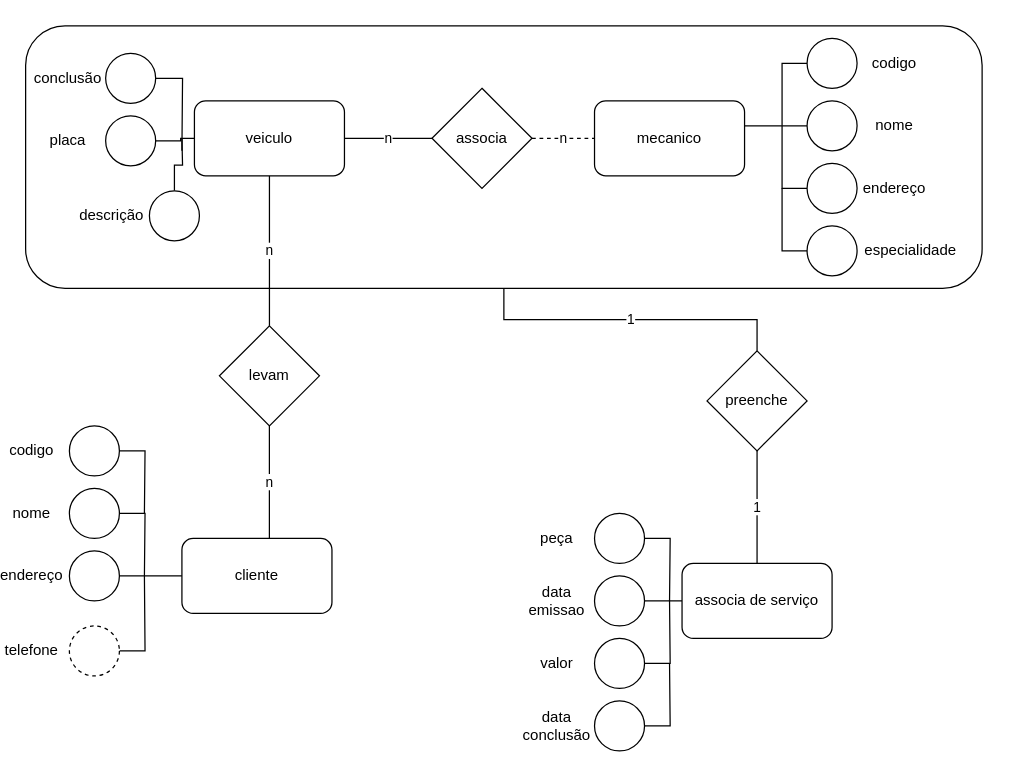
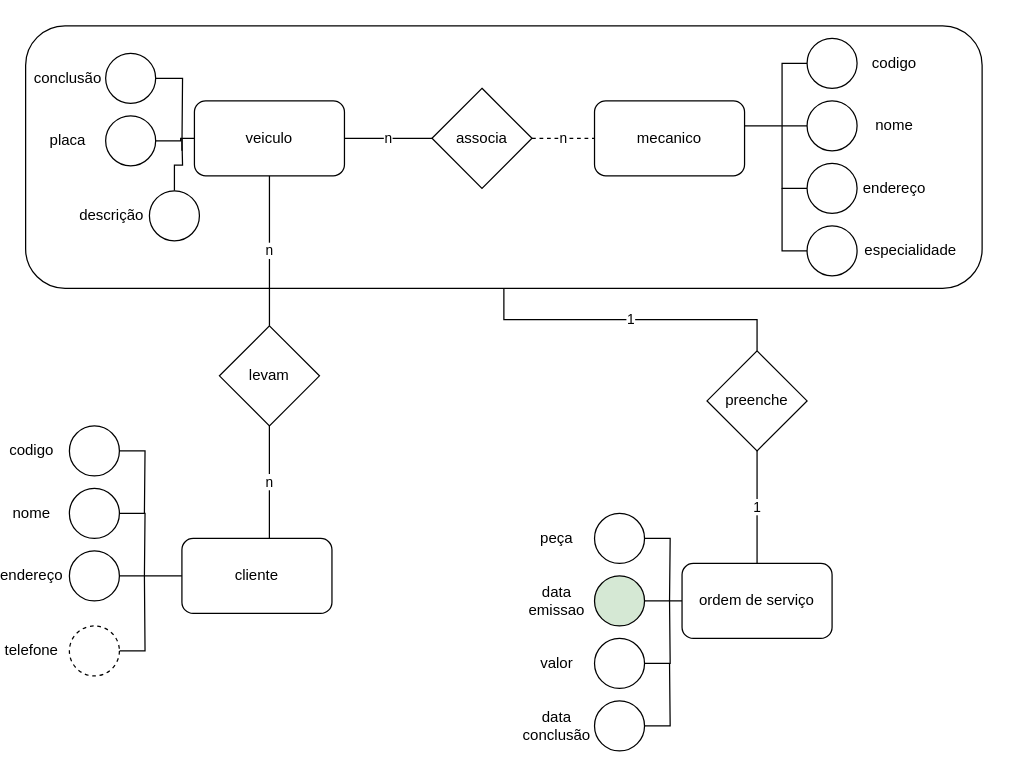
  <mxCell id="0" />
  <mxCell id="1" parent="0" />
  <mxCell id="2" value="1" style="edgeStyle=orthogonalEdgeStyle;rounded=0;orthogonalLoop=1;jettySize=auto;html=1;endArrow=none;endFill=0;" parent="1" source="3" target="10" edge="1"><mxGeometry relative="1" as="geometry" /></mxCell>
  <mxCell id="3" value="" style="rounded=1;whiteSpace=wrap;html=1;" parent="1" vertex="1"><mxGeometry x="20" y="20" width="765" height="210" as="geometry" /></mxCell>
  <mxCell id="4" value="n" style="edgeStyle=orthogonalEdgeStyle;rounded=0;orthogonalLoop=1;jettySize=auto;html=1;endArrow=none;endFill=0;" parent="1" source="5" target="15" edge="1"><mxGeometry relative="1" as="geometry"><mxPoint x="215" y="250" as="targetPoint" /></mxGeometry></mxCell>
  <mxCell id="5" value="veiculo" style="rounded=1;whiteSpace=wrap;html=1;" parent="1" vertex="1"><mxGeometry x="155" y="80" width="120" height="60" as="geometry" /></mxCell>
  <mxCell id="6" value="n" style="edgeStyle=orthogonalEdgeStyle;rounded=0;orthogonalLoop=1;jettySize=auto;html=1;entryX=1;entryY=0.5;entryDx=0;entryDy=0;endArrow=none;endFill=0;" parent="1" source="8" target="5" edge="1"><mxGeometry relative="1" as="geometry" /></mxCell>
  <mxCell id="7" value="n" style="edgeStyle=orthogonalEdgeStyle;rounded=0;orthogonalLoop=1;jettySize=auto;html=1;entryX=0;entryY=0.5;entryDx=0;entryDy=0;endArrow=none;endFill=0;dashed=1;" parent="1" source="8" target="12" edge="1"><mxGeometry relative="1" as="geometry" /></mxCell>
  <mxCell id="8" value="associa" style="rhombus;whiteSpace=wrap;html=1;" parent="1" vertex="1"><mxGeometry x="345" y="70" width="80" height="80" as="geometry" /></mxCell>
  <mxCell id="9" value="1" style="edgeStyle=orthogonalEdgeStyle;rounded=0;orthogonalLoop=1;jettySize=auto;html=1;entryX=0.5;entryY=0;entryDx=0;entryDy=0;endArrow=none;endFill=0;" parent="1" source="10" target="11" edge="1"><mxGeometry relative="1" as="geometry" /></mxCell>
  <mxCell id="10" value="preenche" style="rhombus;whiteSpace=wrap;html=1;" parent="1" vertex="1"><mxGeometry x="565" y="280" width="80" height="80" as="geometry" /></mxCell>
- <mxCell id="11" value="associa de serviço" style="rounded=1;whiteSpace=wrap;html=1;" parent="1" vertex="1"><mxGeometry x="545" y="450" width="120" height="60" as="geometry" /></mxCell>
+ <mxCell id="11" value="ordem de serviço" style="rounded=1;whiteSpace=wrap;html=1;" parent="1" vertex="1"><mxGeometry x="545" y="450" width="120" height="60" as="geometry" /></mxCell>
  <mxCell id="12" value="mecanico" style="rounded=1;whiteSpace=wrap;html=1;" parent="1" vertex="1"><mxGeometry x="475" y="80" width="120" height="60" as="geometry" /></mxCell>
  <mxCell id="13" value="cliente" style="rounded=1;whiteSpace=wrap;html=1;" parent="1" vertex="1"><mxGeometry x="145" y="430" width="120" height="60" as="geometry" /></mxCell>
  <mxCell id="14" value="n" style="edgeStyle=orthogonalEdgeStyle;rounded=0;orthogonalLoop=1;jettySize=auto;html=1;entryX=0.583;entryY=0;entryDx=0;entryDy=0;entryPerimeter=0;endArrow=none;endFill=0;" parent="1" source="15" target="13" edge="1"><mxGeometry relative="1" as="geometry" /></mxCell>
  <mxCell id="15" value="levam" style="rhombus;whiteSpace=wrap;html=1;" parent="1" vertex="1"><mxGeometry x="175" y="260" width="80" height="80" as="geometry" /></mxCell>
  <mxCell id="16" style="edgeStyle=orthogonalEdgeStyle;rounded=0;orthogonalLoop=1;jettySize=auto;html=1;endArrow=none;endFill=0;" parent="1" source="17" edge="1"><mxGeometry relative="1" as="geometry"><mxPoint x="115" y="460" as="targetPoint" /></mxGeometry></mxCell>
  <mxCell id="17" value="telefone" style="ellipse;whiteSpace=wrap;html=1;aspect=fixed;spacingRight=100;dashed=1;" parent="1" vertex="1"><mxGeometry x="55" y="500" width="40" height="40" as="geometry" /></mxCell>
  <mxCell id="18" style="edgeStyle=orthogonalEdgeStyle;rounded=0;orthogonalLoop=1;jettySize=auto;html=1;entryX=0;entryY=0.5;entryDx=0;entryDy=0;endArrow=none;endFill=0;" parent="1" source="19" target="13" edge="1"><mxGeometry relative="1" as="geometry" /></mxCell>
  <mxCell id="19" value="endereço" style="ellipse;whiteSpace=wrap;html=1;aspect=fixed;spacingRight=100;" parent="1" vertex="1"><mxGeometry x="55" y="440" width="40" height="40" as="geometry" /></mxCell>
  <mxCell id="20" style="edgeStyle=orthogonalEdgeStyle;rounded=0;orthogonalLoop=1;jettySize=auto;html=1;endArrow=none;endFill=0;" parent="1" source="21" edge="1"><mxGeometry relative="1" as="geometry"><mxPoint x="115" y="460" as="targetPoint" /></mxGeometry></mxCell>
  <mxCell id="21" value="nome" style="ellipse;whiteSpace=wrap;html=1;aspect=fixed;spacingRight=100;" parent="1" vertex="1"><mxGeometry x="55" y="390" width="40" height="40" as="geometry" /></mxCell>
  <mxCell id="22" style="edgeStyle=orthogonalEdgeStyle;rounded=0;orthogonalLoop=1;jettySize=auto;html=1;endArrow=none;endFill=0;" parent="1" source="23" edge="1"><mxGeometry relative="1" as="geometry"><mxPoint x="115" y="410" as="targetPoint" /></mxGeometry></mxCell>
  <mxCell id="23" value="codigo" style="ellipse;whiteSpace=wrap;html=1;aspect=fixed;spacingRight=100;" parent="1" vertex="1"><mxGeometry x="55" y="340" width="40" height="40" as="geometry" /></mxCell>
  <mxCell id="24" style="edgeStyle=orthogonalEdgeStyle;rounded=0;orthogonalLoop=1;jettySize=auto;html=1;entryX=0;entryY=0.5;entryDx=0;entryDy=0;endArrow=none;endFill=0;" parent="1" source="25" target="11" edge="1"><mxGeometry relative="1" as="geometry" /></mxCell>
- <mxCell id="25" value="data emissao" style="ellipse;whiteSpace=wrap;html=1;aspect=fixed;spacingRight=100;" parent="1" vertex="1"><mxGeometry x="475" y="460" width="40" height="40" as="geometry" /></mxCell>
+ <mxCell id="25" value="data emissao" style="ellipse;whiteSpace=wrap;html=1;aspect=fixed;spacingRight=100;fillColor=#d5e8d4;" parent="1" vertex="1"><mxGeometry x="475" y="460" width="40" height="40" as="geometry" /></mxCell>
  <mxCell id="26" style="edgeStyle=orthogonalEdgeStyle;rounded=0;orthogonalLoop=1;jettySize=auto;html=1;endArrow=none;endFill=0;" parent="1" source="27" edge="1"><mxGeometry relative="1" as="geometry"><mxPoint x="535" y="480" as="targetPoint" /></mxGeometry></mxCell>
  <mxCell id="27" value="valor" style="ellipse;whiteSpace=wrap;html=1;aspect=fixed;spacingRight=100;" parent="1" vertex="1"><mxGeometry x="475" y="510" width="40" height="40" as="geometry" /></mxCell>
  <mxCell id="28" style="edgeStyle=orthogonalEdgeStyle;rounded=0;orthogonalLoop=1;jettySize=auto;html=1;endArrow=none;endFill=0;" parent="1" source="29" edge="1"><mxGeometry relative="1" as="geometry"><mxPoint x="535" y="480" as="targetPoint" /></mxGeometry></mxCell>
  <mxCell id="29" value="peça" style="ellipse;whiteSpace=wrap;html=1;aspect=fixed;spacingRight=100;" parent="1" vertex="1"><mxGeometry x="475" y="410" width="40" height="40" as="geometry" /></mxCell>
  <mxCell id="30" style="edgeStyle=orthogonalEdgeStyle;rounded=0;orthogonalLoop=1;jettySize=auto;html=1;endArrow=none;endFill=0;" parent="1" source="31" edge="1"><mxGeometry relative="1" as="geometry"><mxPoint x="145" y="110" as="targetPoint" /></mxGeometry></mxCell>
  <mxCell id="31" value="descrição&lt;br&gt;" style="ellipse;whiteSpace=wrap;html=1;aspect=fixed;spacingLeft=0;spacingRight=100;" parent="1" vertex="1"><mxGeometry x="119" y="152" width="40" height="40" as="geometry" /></mxCell>
  <mxCell id="32" style="edgeStyle=orthogonalEdgeStyle;rounded=0;orthogonalLoop=1;jettySize=auto;html=1;entryX=0;entryY=0.5;entryDx=0;entryDy=0;endArrow=none;endFill=0;" parent="1" source="33" target="5" edge="1"><mxGeometry relative="1" as="geometry" /></mxCell>
  <mxCell id="33" value="placa" style="ellipse;whiteSpace=wrap;html=1;aspect=fixed;spacingLeft=0;spacingRight=100;" parent="1" vertex="1"><mxGeometry x="84" y="92" width="40" height="40" as="geometry" /></mxCell>
  <mxCell id="34" style="edgeStyle=orthogonalEdgeStyle;rounded=0;orthogonalLoop=1;jettySize=auto;html=1;endArrow=none;endFill=0;" parent="1" source="35" edge="1"><mxGeometry relative="1" as="geometry"><mxPoint x="145" y="120" as="targetPoint" /></mxGeometry></mxCell>
  <mxCell id="35" value="conclusão" style="ellipse;whiteSpace=wrap;html=1;aspect=fixed;spacingLeft=0;spacingRight=100;" parent="1" vertex="1"><mxGeometry x="84" y="42" width="40" height="40" as="geometry" /></mxCell>
  <mxCell id="36" style="edgeStyle=orthogonalEdgeStyle;rounded=0;orthogonalLoop=1;jettySize=auto;html=1;endArrow=none;endFill=0;" parent="1" source="37" edge="1"><mxGeometry relative="1" as="geometry"><mxPoint x="625" y="150" as="targetPoint" /></mxGeometry></mxCell>
  <mxCell id="37" value="especialidade" style="ellipse;whiteSpace=wrap;html=1;aspect=fixed;spacingLeft=125;" parent="1" vertex="1"><mxGeometry x="645" y="180" width="40" height="40" as="geometry" /></mxCell>
  <mxCell id="38" style="edgeStyle=orthogonalEdgeStyle;rounded=0;orthogonalLoop=1;jettySize=auto;html=1;endArrow=none;endFill=0;" parent="1" source="39" edge="1"><mxGeometry relative="1" as="geometry"><mxPoint x="625" y="100" as="targetPoint" /></mxGeometry></mxCell>
  <mxCell id="39" value="endereço" style="ellipse;whiteSpace=wrap;html=1;aspect=fixed;spacingLeft=100;" parent="1" vertex="1"><mxGeometry x="645" y="130" width="40" height="40" as="geometry" /></mxCell>
  <mxCell id="40" style="edgeStyle=orthogonalEdgeStyle;rounded=0;orthogonalLoop=1;jettySize=auto;html=1;endArrow=none;endFill=0;" parent="1" source="41" edge="1"><mxGeometry relative="1" as="geometry"><mxPoint x="595" y="100" as="targetPoint" /></mxGeometry></mxCell>
  <mxCell id="41" value="nome" style="ellipse;whiteSpace=wrap;html=1;aspect=fixed;spacingLeft=100;" parent="1" vertex="1"><mxGeometry x="645" y="80" width="40" height="40" as="geometry" /></mxCell>
  <mxCell id="42" style="edgeStyle=orthogonalEdgeStyle;rounded=0;orthogonalLoop=1;jettySize=auto;html=1;endArrow=none;endFill=0;" parent="1" source="43" edge="1"><mxGeometry relative="1" as="geometry"><mxPoint x="625" y="100" as="targetPoint" /></mxGeometry></mxCell>
  <mxCell id="43" value="codigo" style="ellipse;whiteSpace=wrap;html=1;aspect=fixed;spacingLeft=100;" parent="1" vertex="1"><mxGeometry x="645" y="30" width="40" height="40" as="geometry" /></mxCell>
  <mxCell id="44" style="edgeStyle=orthogonalEdgeStyle;rounded=0;orthogonalLoop=1;jettySize=auto;html=1;endArrow=none;endFill=0;" parent="1" source="45" edge="1"><mxGeometry relative="1" as="geometry"><mxPoint x="535" y="530" as="targetPoint" /></mxGeometry></mxCell>
  <mxCell id="45" value="data conclusão" style="ellipse;whiteSpace=wrap;html=1;aspect=fixed;spacingRight=100;" parent="1" vertex="1"><mxGeometry x="475" y="560" width="40" height="40" as="geometry" /></mxCell>
